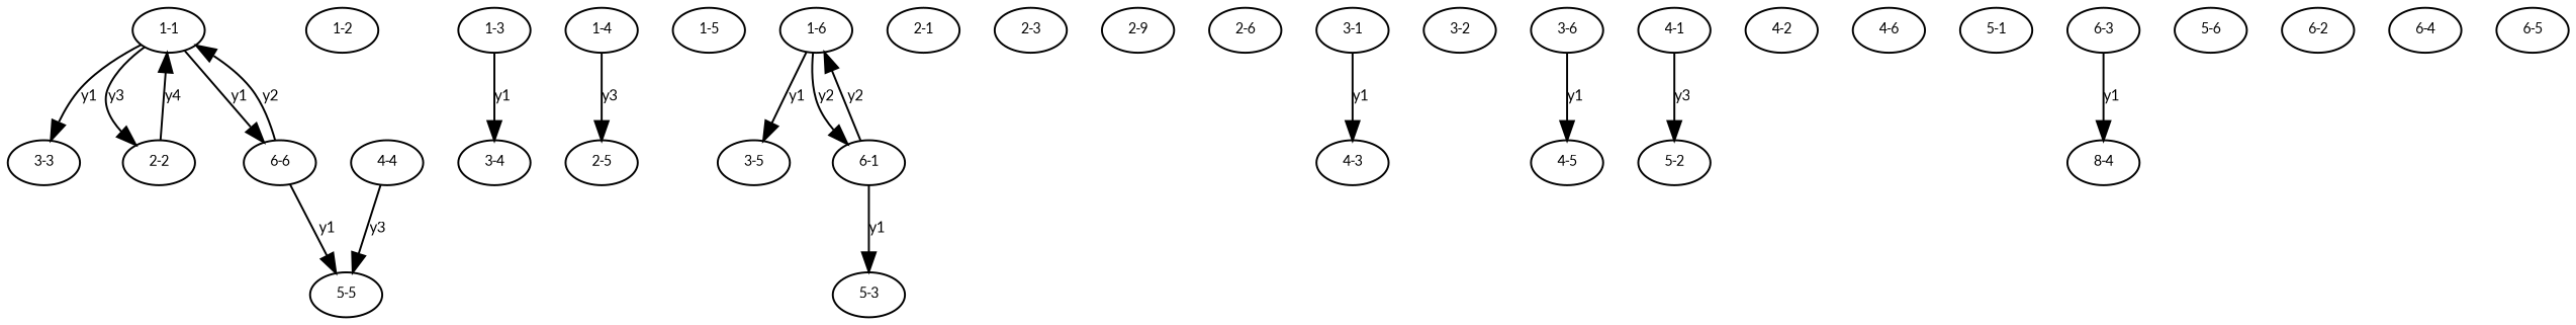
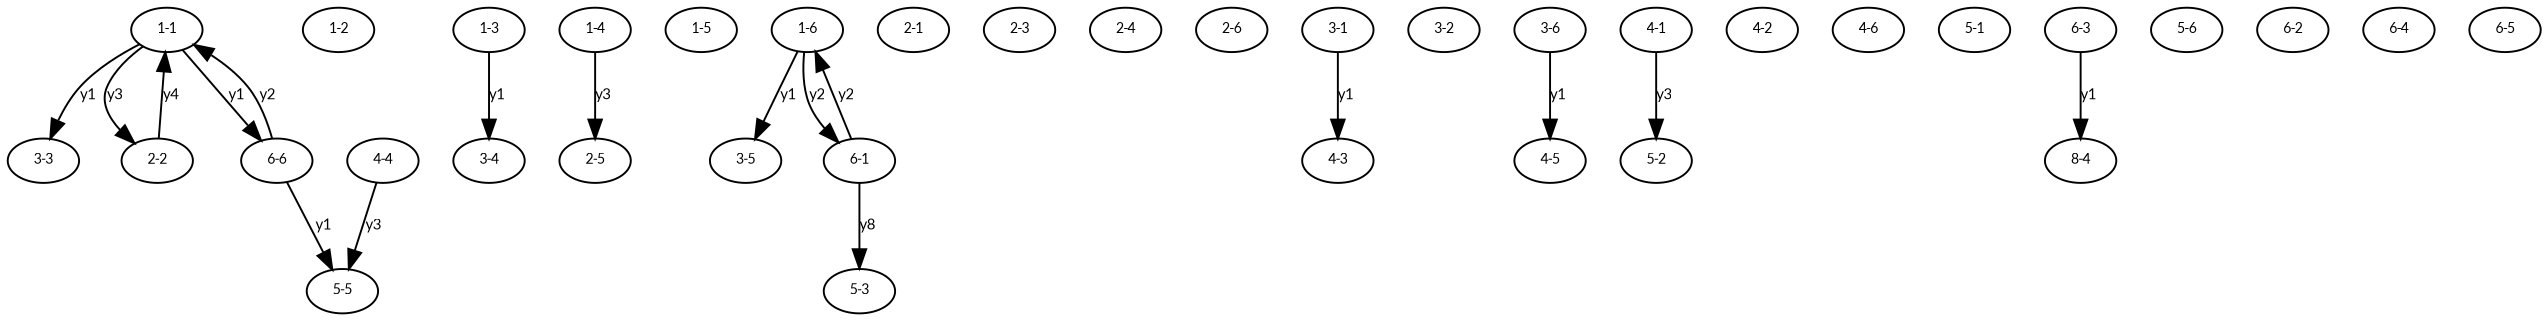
  digraph {
    fontname=Lato
    node [fontname=Lato fontsize=7]
    edge [fontname=Lato fontsize=8]
    n1 [height=.01 label="1-1" width=.01]
    n2 [height=.01 label="3-3" width=.01]
    n3 [height=.01 label="2-2" width=.01]
    n4 [height=.01 label="6-6" width=.01]
    n5 [height=.01 label="5-5" width=.01]
    n6 [height=.01 label="4-4" width=.01]
    n7 [height=.01 label="1-2" width=.01]
    n8 [height=.01 label="1-3" width=.01]
    n9 [height=.01 label="3-4" width=.01]
    n10 [height=.01 label="1-4" width=.01]
    n11 [height=.01 label="2-5" width=.01]
    n12 [height=.01 label="1-5" width=.01]
    n13 [height=.01 label="1-6" width=.01]
    n14 [height=.01 label="3-5" width=.01]
    n15 [height=.01 label="6-1" width=.01]
    n16 [height=.01 label="5-3" width=.01]
    n17 [height=.01 label="2-1" width=.01]
    n18 [height=.01 label="2-3" width=.01]
-   n19 [height=.01 label="2-9" width=.01]
+   n19 [height=.01 label="2-4" width=.01]
    n20 [height=.01 label="2-6" width=.01]
    n21 [height=.01 label="3-1" width=.01]
    n22 [height=.01 label="4-3" width=.01]
    n23 [height=.01 label="3-2" width=.01]
    n24 [height=.01 label="3-6" width=.01]
    n25 [height=.01 label="4-5" width=.01]
    n26 [height=.01 label="4-1" width=.01]
    n27 [height=.01 label="5-2" width=.01]
    n28 [height=.01 label="4-2" width=.01]
    n29 [height=.01 label="4-6" width=.01]
    n30 [height=.01 label="5-1" width=.01]
    n31 [height=.01 label="8-4" width=.01]
    n32 [height=.01 label="5-6" width=.01]
    n33 [height=.01 label="6-2" width=.01]
    n34 [height=.01 label="6-3" width=.01]
    n35 [height=.01 label="6-4" width=.01]
    n36 [height=.01 label="6-5" width=.01]
    n1 -> n2 [label=y1]
    n1 -> n3 [label=y3]
    n1 -> n4 [label=y1]
    n3 -> n1 [label=y4]
    n4 -> n1 [label=y2]
    n4 -> n5 [label=y1]
    n6 -> n5 [label=y3]
    n8 -> n9 [label=y1]
    n10 -> n11 [label=y3]
    n13 -> n14 [label=y1]
    n13 -> n15 [label=y2]
    n15 -> n13 [label=y2]
-   n15 -> n16 [label=y1]
+   n15 -> n16 [label=y8]
    n21 -> n22 [label=y1]
    n24 -> n25 [label=y1]
    n26 -> n27 [label=y3]
    n34 -> n31 [label=y1]
  }
